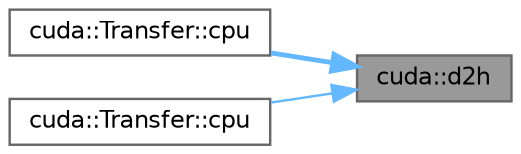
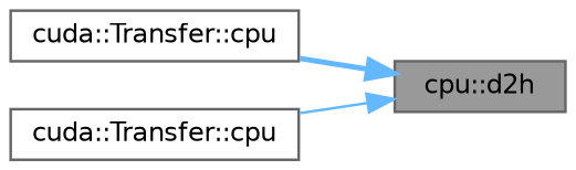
  digraph {
    rankdir=RL
    node [color=grey40 fillcolor=white fontname=Helvetica fontsize=10 shape=box style=filled]
    edge [color=steelblue1 dir=back fontname=Helvetica fontsize=10 labelfontname=Helvetica labelfontsize=10]
-   n1 [color=gray40 fillcolor=grey60 fontcolor=black height=0.2 label="cuda::d2h" width=0.4]
+   n1 [color=gray40 fillcolor=grey60 fontcolor=black height=0.2 label="cpu::d2h" width=0.4]
    n2 [height=0.2 label="cuda::Transfer::cpu" width=0.4]
    n3 [height=0.2 label="cuda::Transfer::cpu" width=0.4]
    n1 -> n2 [style=bold]
    n1 -> n3 [style=solid]
  }
